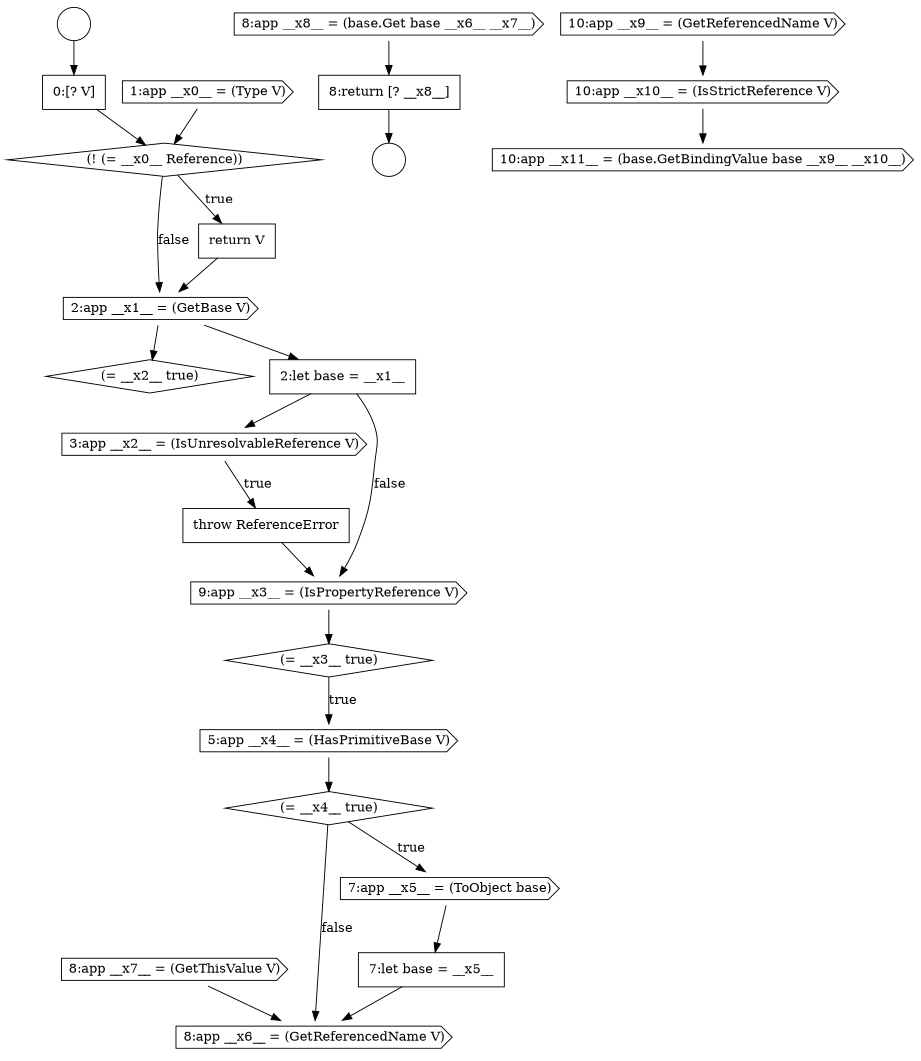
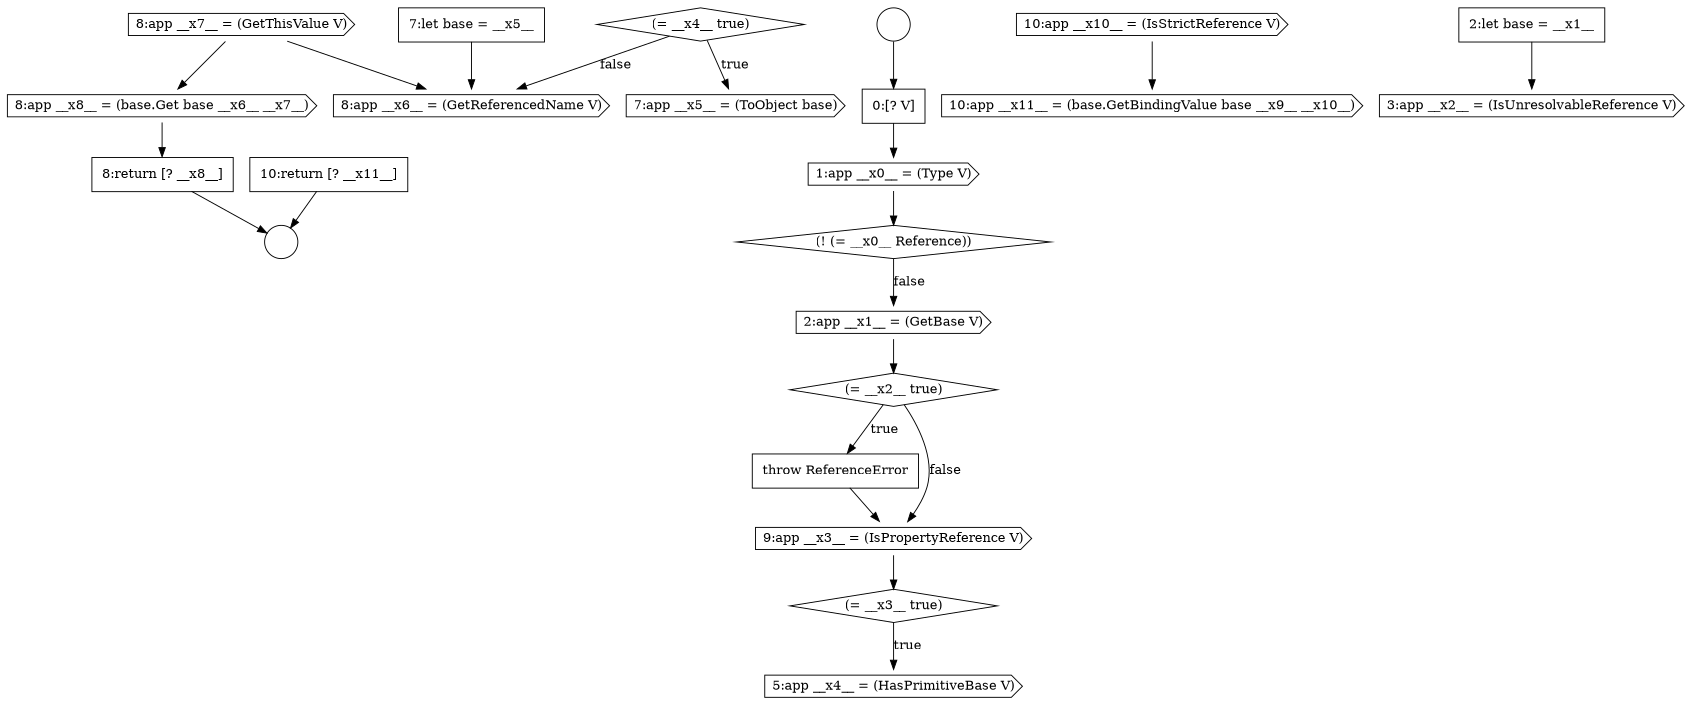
  digraph {
    node [color=black fillcolor=white shape=cds style=filled]
    edge [color=black]
    n1 [label=<<font color="black">8:app __x7__ = (GetThisValue V)</font>>]
    n2 [label=<<font color="black">8:app __x8__ = (base.Get base __x6__ __x7__)</font>>]
    n3 [label=<<font color="black">8:app __x6__ = (GetReferencedName V)</font>>]
    n4 [label=<<font color="black">     <table border="0" cellborder="1" cellspacing="0" cellpadding="10">       <tr><td align="left">8:return [? __x8__]</td></tr>     </table>   </font>> margin=0 shape=none]
    n5 [label=<<font color="black">     <table border="0" cellborder="1" cellspacing="0" cellpadding="10">       <tr><td align="left">7:let base = __x5__</td></tr>     </table>   </font>> margin=0 shape=none]
    n6 [label=<<font color="black">(= __x3__ true)</font>> shape=diamond]
    n7 [label=<<font color="black">5:app __x4__ = (HasPrimitiveBase V)</font>>]
-   n8 [label=<<font color="black">10:app __x9__ = (GetReferencedName V)</font>>]
    n9 [label=<<font color="black">10:app __x10__ = (IsStrictReference V)</font>>]
    n10 [label=<<font color="black">(= __x4__ true)</font>> shape=diamond]
    n11 [label=<<font color="black">3:app __x2__ = (IsUnresolvableReference V)</font>>]
    n12 [label=<<font color="black">(= __x2__ true)</font>> shape=diamond]
    n13 [label=<<font color="black">     <table border="0" cellborder="1" cellspacing="0" cellpadding="10">       <tr><td align="left">throw ReferenceError</td></tr>     </table>   </font>> margin=0 shape=none]
    n14 [label=<<font color="black">9:app __x3__ = (IsPropertyReference V)</font>>]
    n15 [label=" " shape=circle]
+   n16 [label=<<font color="black">     <table border="0" cellborder="1" cellspacing="0" cellpadding="10">       <tr><td align="left">10:return [? __x11__]</td></tr>     </table>   </font>> margin=0 shape=none]
    n17 [label=<<font color="black">7:app __x5__ = (ToObject base)</font>>]
    n18 [label=<<font color="black">     <table border="0" cellborder="1" cellspacing="0" cellpadding="10">       <tr><td align="left">0:[? V]</td></tr>     </table>   </font>> margin=0 shape=none]
    n19 [label=<<font color="black">1:app __x0__ = (Type V)</font>>]
    n20 [label=<<font color="black">(! (= __x0__ Reference))</font>> shape=diamond]
    n21 [label=<<font color="black">10:app __x11__ = (base.GetBindingValue base __x9__ __x10__)</font>>]
    n22 [label=<<font color="black">2:app __x1__ = (GetBase V)</font>>]
    n23 [label=<<font color="black">     <table border="0" cellborder="1" cellspacing="0" cellpadding="10">       <tr><td align="left">2:let base = __x1__</td></tr>     </table>   </font>> margin=0 shape=none]
-   n24 [label=<<font color="black">     <table border="0" cellborder="1" cellspacing="0" cellpadding="10">       <tr><td align="left">return V</td></tr>     </table>   </font>> margin=0 shape=none]
    n25 [label=" " shape=circle]
+   n1 -> n2
    n1 -> n3
    n2 -> n4
    n4 -> n15
    n5 -> n3
    n6 -> n7 [label=<<font color="black">true</font>>]
-   n7 -> n10
-   n8 -> n9
    n9 -> n21
    n10 -> n3 [label=<<font color="black">false</font>>]
    n10 -> n17 [label=<<font color="black">true</font>>]
-   n11 -> n13 [label=<<font color="black">true</font>>]
-   n23 -> n14 [label=<<font color="black">false</font>>]
+   n12 -> n13 [label=<<font color="black">true</font>>]
+   n12 -> n14 [label=<<font color="black">false</font>>]
    n13 -> n14
    n14 -> n6
-   n17 -> n5
-   n18 -> n20
+   n16 -> n15
+   n18 -> n19
    n19 -> n20
    n20 -> n22 [label=<<font color="black">false</font>>]
-   n20 -> n24 [label=<<font color="black">true</font>>]
    n22 -> n12
-   n22 -> n23
    n23 -> n11
-   n24 -> n22
    n25 -> n18
  }
